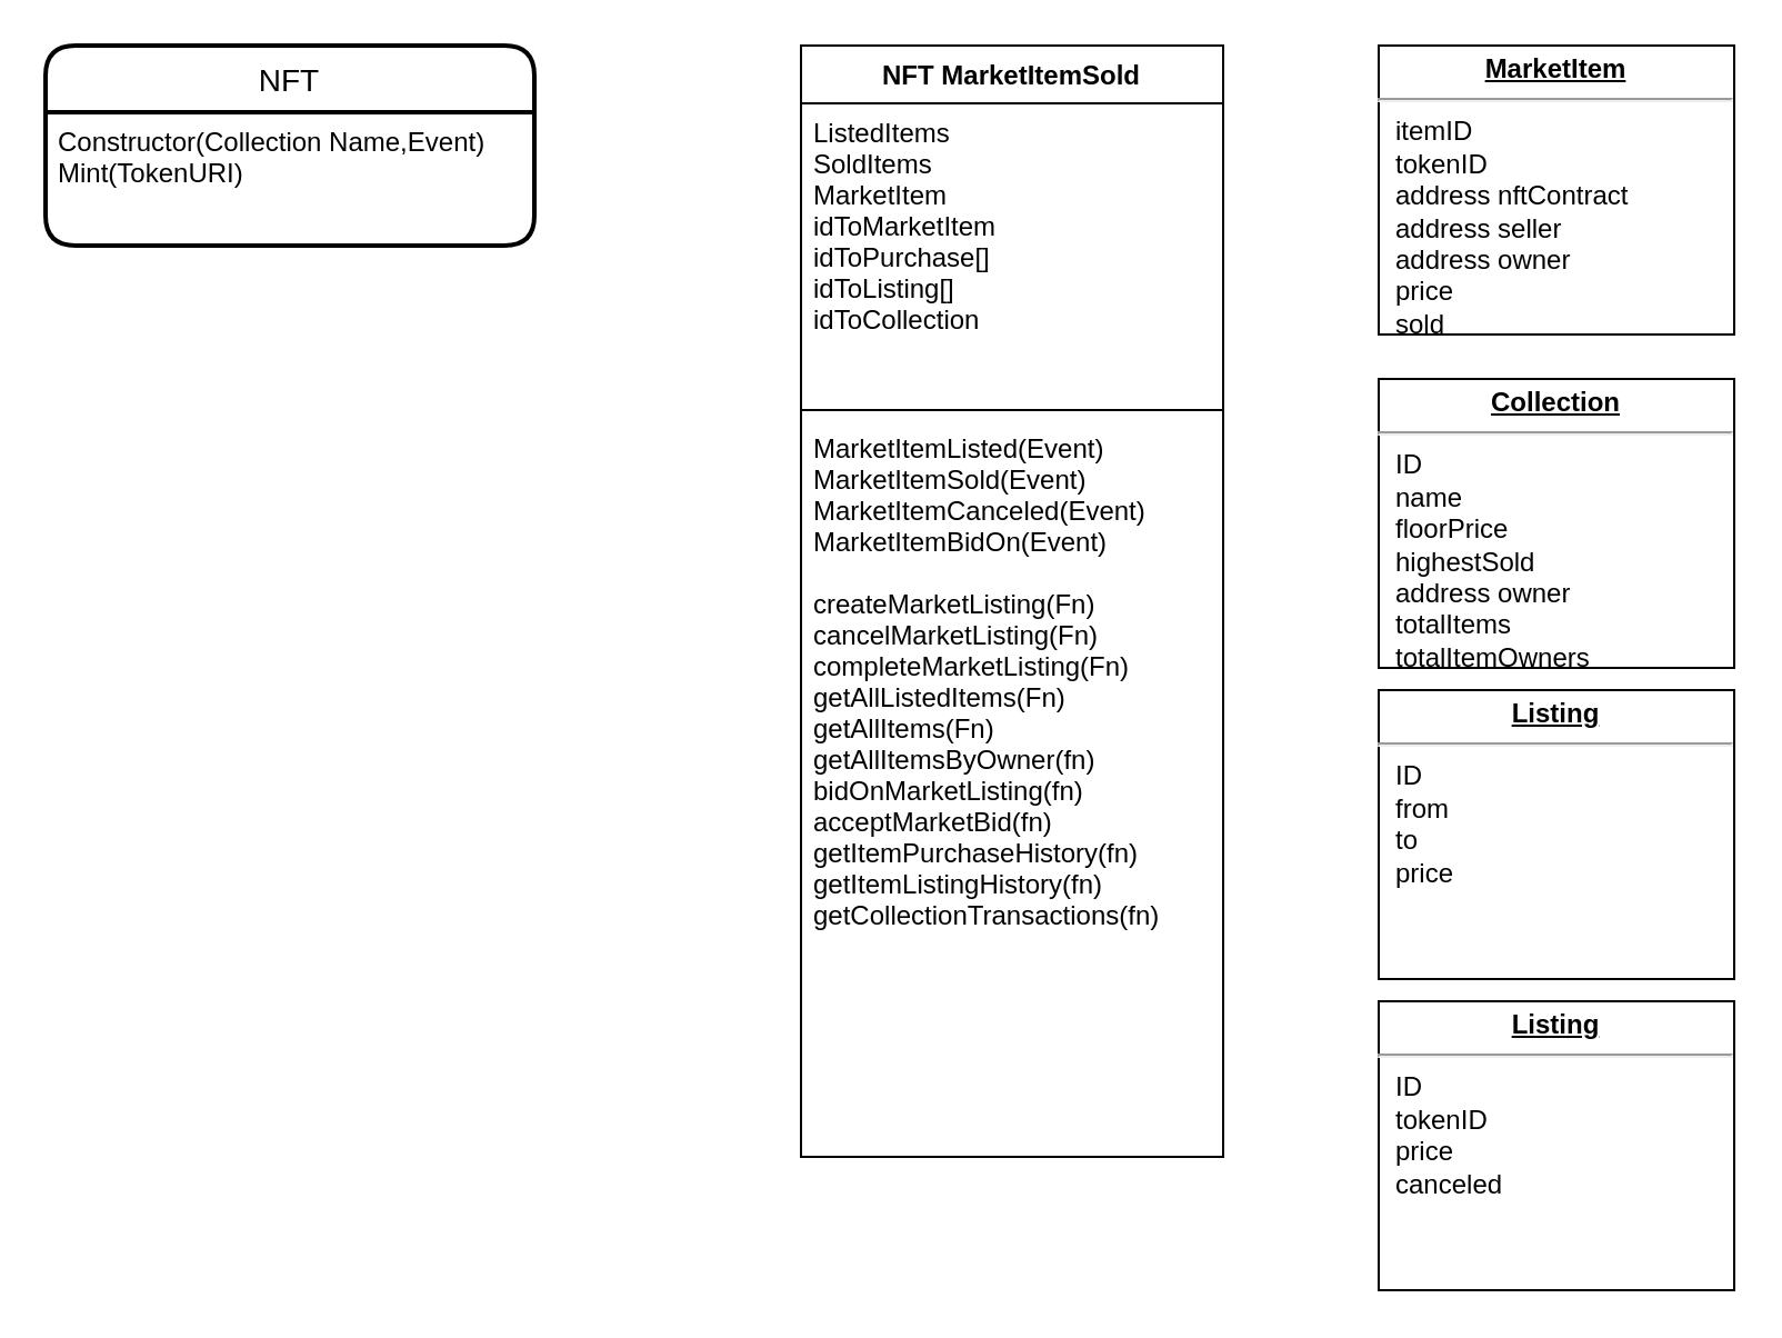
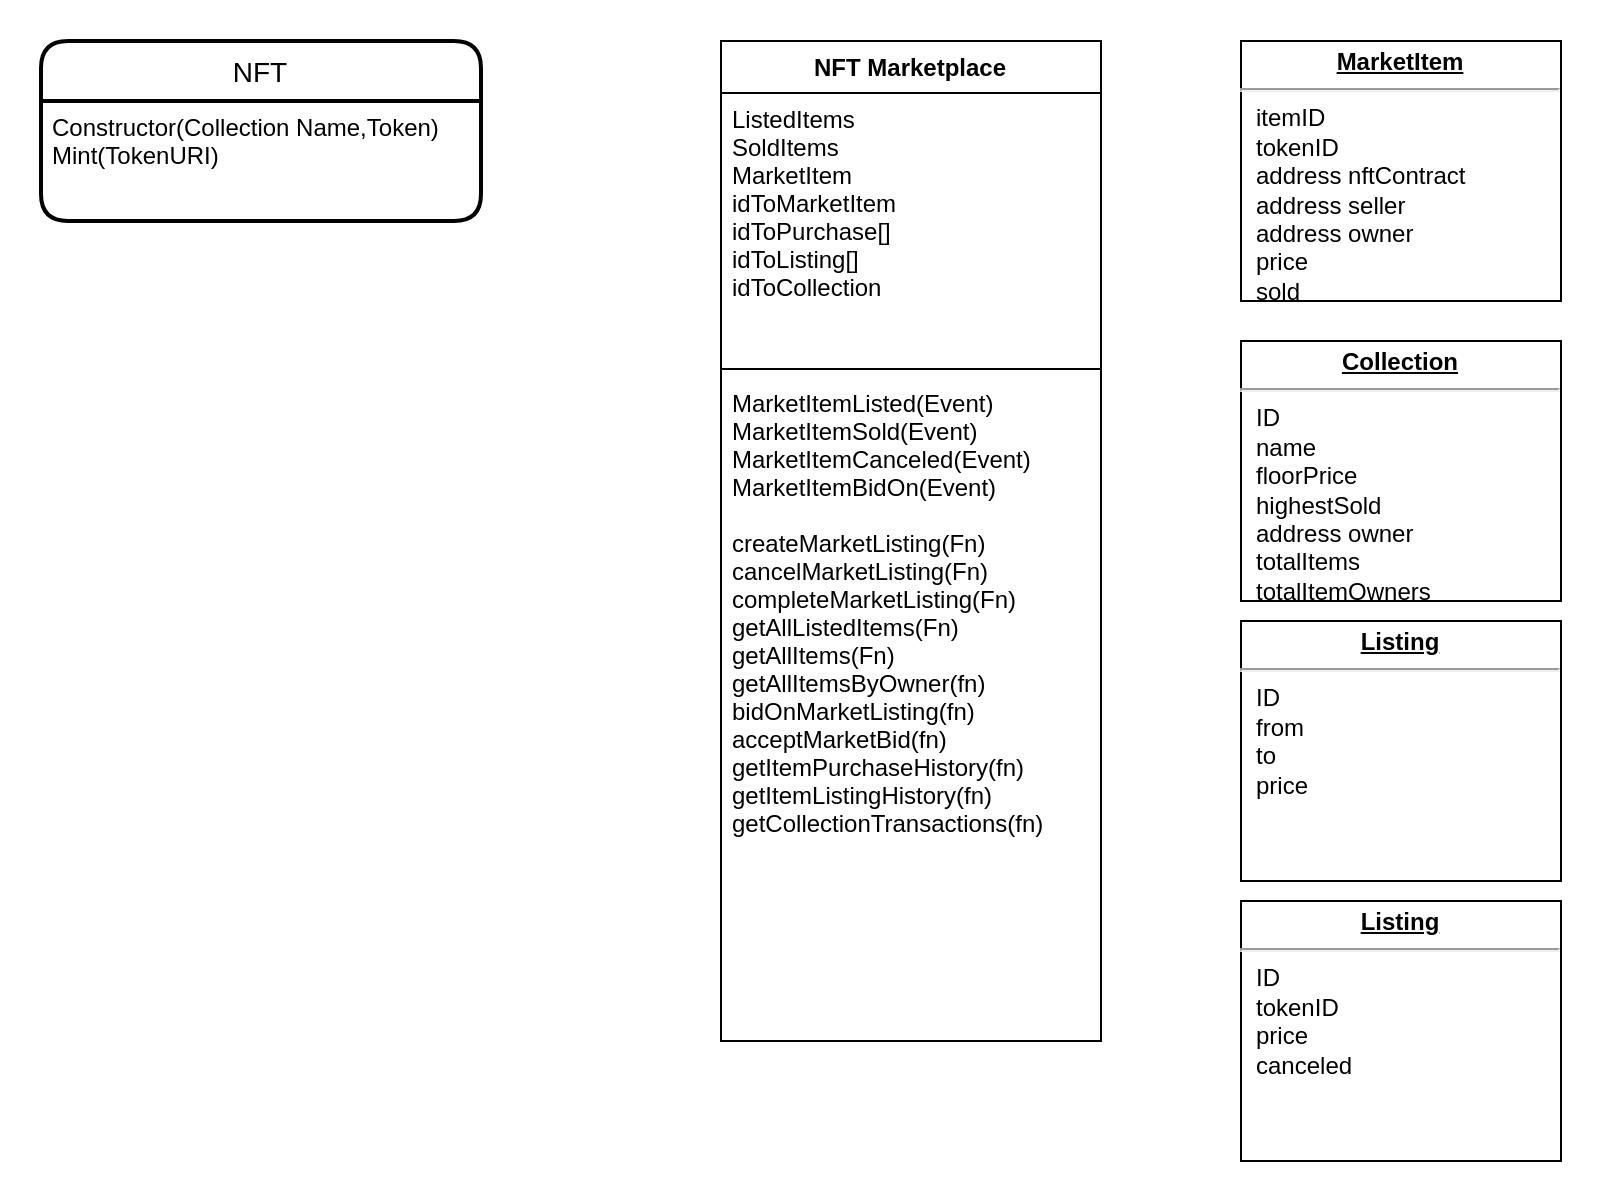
  <mxCell id="0" />
  <mxCell id="1" parent="0" />
  <mxCell id="2" value="NFT" style="swimlane;childLayout=stackLayout;horizontal=1;startSize=30;horizontalStack=0;rounded=1;fontSize=14;fontStyle=0;strokeWidth=2;resizeParent=0;resizeLast=1;shadow=0;dashed=0;align=center;" vertex="1" parent="1"><mxGeometry x="20" y="20" width="220" height="90" as="geometry" /></mxCell>
- <mxCell id="3" value="Constructor(Collection Name,Event)&#10;Mint(TokenURI)" style="align=left;strokeColor=none;fillColor=none;spacingLeft=4;fontSize=12;verticalAlign=top;resizable=0;rotatable=0;part=1;" vertex="1" parent="2"><mxGeometry y="30" width="220" height="60" as="geometry" /></mxCell>
- <mxCell id="4" value="NFT MarketItemSold" style="swimlane;fontStyle=1;align=center;verticalAlign=top;childLayout=stackLayout;horizontal=1;startSize=26;horizontalStack=0;resizeParent=1;resizeParentMax=0;resizeLast=0;collapsible=1;marginBottom=0;" vertex="1" parent="1"><mxGeometry x="360" y="20" width="190" height="500" as="geometry" /></mxCell>
+ <mxCell id="3" value="Constructor(Collection Name,Token)&#10;Mint(TokenURI)" style="align=left;strokeColor=none;fillColor=none;spacingLeft=4;fontSize=12;verticalAlign=top;resizable=0;rotatable=0;part=1;" vertex="1" parent="2"><mxGeometry y="30" width="220" height="60" as="geometry" /></mxCell>
+ <mxCell id="4" value="NFT Marketplace" style="swimlane;fontStyle=1;align=center;verticalAlign=top;childLayout=stackLayout;horizontal=1;startSize=26;horizontalStack=0;resizeParent=1;resizeParentMax=0;resizeLast=0;collapsible=1;marginBottom=0;" vertex="1" parent="1"><mxGeometry x="360" y="20" width="190" height="500" as="geometry" /></mxCell>
  <mxCell id="5" value="ListedItems&#10;SoldItems&#10;MarketItem&#10;idToMarketItem&#10;idToPurchase[]&#10;idToListing[]&#10;idToCollection&#10;" style="text;strokeColor=none;fillColor=none;align=left;verticalAlign=top;spacingLeft=4;spacingRight=4;overflow=hidden;rotatable=0;points=[[0,0.5],[1,0.5]];portConstraint=eastwest;" vertex="1" parent="4"><mxGeometry y="26" width="190" height="134" as="geometry" /></mxCell>
  <mxCell id="6" value="" style="line;strokeWidth=1;fillColor=none;align=left;verticalAlign=middle;spacingTop=-1;spacingLeft=3;spacingRight=3;rotatable=0;labelPosition=right;points=[];portConstraint=eastwest;" vertex="1" parent="4"><mxGeometry y="160" width="190" height="8" as="geometry" /></mxCell>
  <mxCell id="7" value="MarketItemListed(Event)&#10;MarketItemSold(Event)&#10;MarketItemCanceled(Event)&#10;MarketItemBidOn(Event)&#10;&#10;createMarketListing(Fn)&#10;cancelMarketListing(Fn)&#10;completeMarketListing(Fn)&#10;getAllListedItems(Fn)&#10;getAllItems(Fn)&#10;getAllItemsByOwner(fn)&#10;bidOnMarketListing(fn)&#10;acceptMarketBid(fn)&#10;getItemPurchaseHistory(fn)&#10;getItemListingHistory(fn)&#10;getCollectionTransactions(fn)&#10;&#10;" style="text;strokeColor=none;fillColor=none;align=left;verticalAlign=top;spacingLeft=4;spacingRight=4;overflow=hidden;rotatable=0;points=[[0,0.5],[1,0.5]];portConstraint=eastwest;" vertex="1" parent="4"><mxGeometry y="168" width="190" height="332" as="geometry" /></mxCell>
  <mxCell id="8" value="&lt;p style=&quot;margin: 0px ; margin-top: 4px ; text-align: center ; text-decoration: underline&quot;&gt;&lt;b&gt;MarketItem&lt;/b&gt;&lt;/p&gt;&lt;hr&gt;&lt;p style=&quot;margin: 0px ; margin-left: 8px&quot;&gt;itemID&lt;/p&gt;&lt;p style=&quot;margin: 0px ; margin-left: 8px&quot;&gt;tokenID&lt;/p&gt;&lt;p style=&quot;margin: 0px ; margin-left: 8px&quot;&gt;address nftContract&lt;/p&gt;&lt;p style=&quot;margin: 0px ; margin-left: 8px&quot;&gt;address seller&lt;/p&gt;&lt;p style=&quot;margin: 0px ; margin-left: 8px&quot;&gt;address owner&lt;/p&gt;&lt;p style=&quot;margin: 0px ; margin-left: 8px&quot;&gt;price&lt;/p&gt;&lt;p style=&quot;margin: 0px ; margin-left: 8px&quot;&gt;sold&lt;/p&gt;" style="verticalAlign=top;align=left;overflow=fill;fontSize=12;fontFamily=Helvetica;html=1;" vertex="1" parent="1"><mxGeometry x="620" y="20" width="160" height="130" as="geometry" /></mxCell>
  <mxCell id="9" value="&lt;p style=&quot;margin: 0px ; margin-top: 4px ; text-align: center ; text-decoration: underline&quot;&gt;&lt;b&gt;Collection&lt;/b&gt;&lt;/p&gt;&lt;hr&gt;&lt;p style=&quot;margin: 0px ; margin-left: 8px&quot;&gt;ID&lt;/p&gt;&lt;p style=&quot;margin: 0px ; margin-left: 8px&quot;&gt;name&lt;/p&gt;&lt;p style=&quot;margin: 0px ; margin-left: 8px&quot;&gt;floorPrice&lt;/p&gt;&lt;p style=&quot;margin: 0px ; margin-left: 8px&quot;&gt;highestSold&lt;/p&gt;&lt;p style=&quot;margin: 0px ; margin-left: 8px&quot;&gt;address owner&lt;/p&gt;&lt;p style=&quot;margin: 0px ; margin-left: 8px&quot;&gt;totalItems&lt;/p&gt;&lt;p style=&quot;margin: 0px ; margin-left: 8px&quot;&gt;totalItemOwners&lt;/p&gt;" style="verticalAlign=top;align=left;overflow=fill;fontSize=12;fontFamily=Helvetica;html=1;" vertex="1" parent="1"><mxGeometry x="620" y="170" width="160" height="130" as="geometry" /></mxCell>
  <mxCell id="10" value="&lt;p style=&quot;margin: 0px ; margin-top: 4px ; text-align: center ; text-decoration: underline&quot;&gt;&lt;b&gt;Listing&lt;/b&gt;&lt;/p&gt;&lt;hr&gt;&lt;p style=&quot;margin: 0px ; margin-left: 8px&quot;&gt;ID&lt;/p&gt;&lt;p style=&quot;margin: 0px ; margin-left: 8px&quot;&gt;from&lt;/p&gt;&lt;p style=&quot;margin: 0px ; margin-left: 8px&quot;&gt;to&lt;/p&gt;&lt;p style=&quot;margin: 0px ; margin-left: 8px&quot;&gt;price&lt;/p&gt;" style="verticalAlign=top;align=left;overflow=fill;fontSize=12;fontFamily=Helvetica;html=1;" vertex="1" parent="1"><mxGeometry x="620" y="310" width="160" height="130" as="geometry" /></mxCell>
  <mxCell id="11" value="&lt;p style=&quot;margin: 0px ; margin-top: 4px ; text-align: center ; text-decoration: underline&quot;&gt;&lt;b&gt;Listing&lt;/b&gt;&lt;/p&gt;&lt;hr&gt;&lt;p style=&quot;margin: 0px ; margin-left: 8px&quot;&gt;ID&lt;/p&gt;&lt;p style=&quot;margin: 0px ; margin-left: 8px&quot;&gt;tokenID&lt;/p&gt;&lt;p style=&quot;margin: 0px ; margin-left: 8px&quot;&gt;price&lt;/p&gt;&lt;p style=&quot;margin: 0px ; margin-left: 8px&quot;&gt;canceled&lt;/p&gt;" style="verticalAlign=top;align=left;overflow=fill;fontSize=12;fontFamily=Helvetica;html=1;" vertex="1" parent="1"><mxGeometry x="620" y="450" width="160" height="130" as="geometry" /></mxCell>
